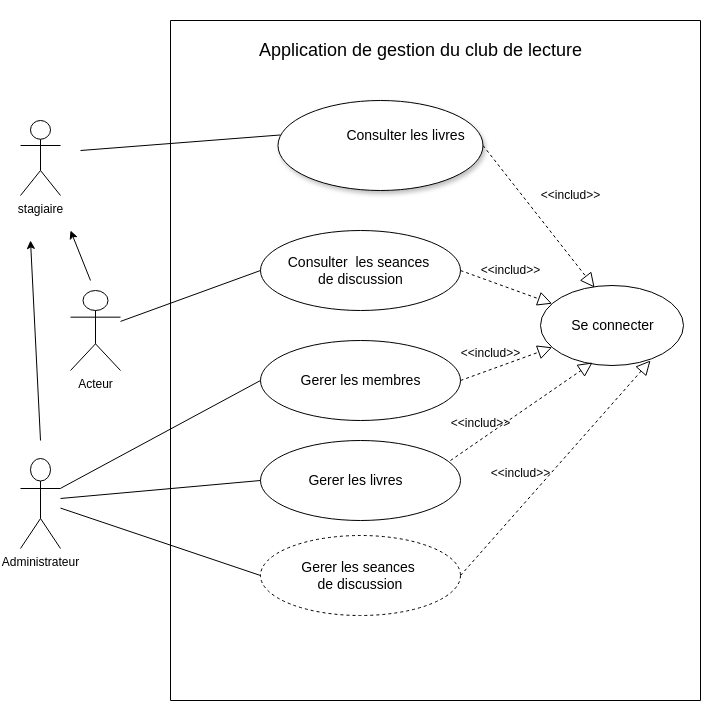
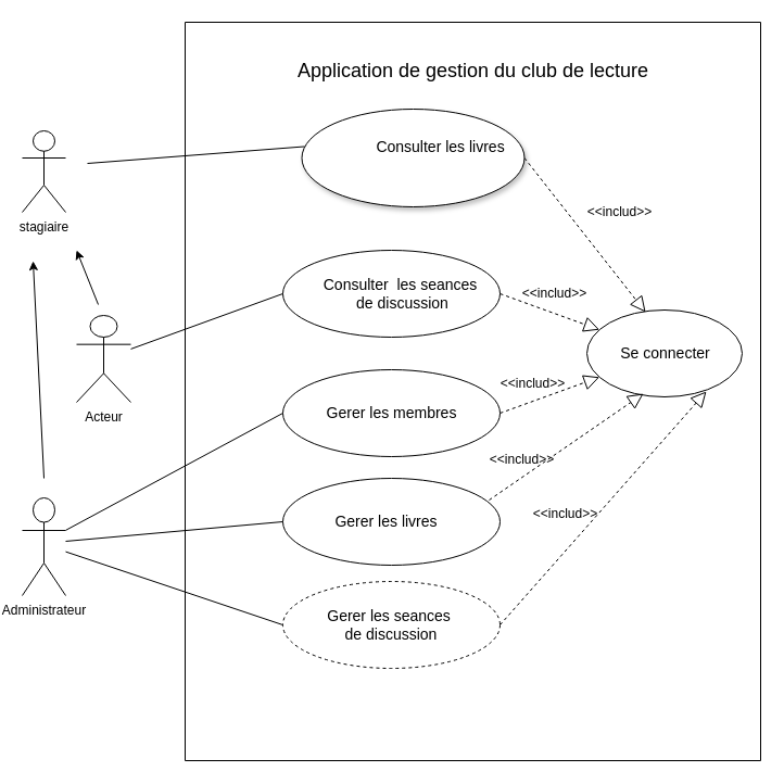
  <mxCell id="0" />
  <mxCell id="1" parent="0" />
  <mxCell id="2" value="" style="ellipse;whiteSpace=wrap;html=1;shadow=1;" vertex="1" parent="1"><mxGeometry x="277.5" y="100" width="205" height="90" as="geometry" /></mxCell>
  <mxCell id="3" value="stagiaire" style="shape=umlActor;verticalLabelPosition=bottom;verticalAlign=top;html=1;outlineConnect=0;" vertex="1" parent="1"><mxGeometry x="20" y="120" width="40" height="75" as="geometry" /></mxCell>
  <mxCell id="4" value="&lt;font style=&quot;font-size: 14px;&quot;&gt;Consulter les livres&lt;/font&gt;" style="text;html=1;align=center;verticalAlign=middle;resizable=0;points=[];autosize=1;strokeColor=none;fillColor=none;" vertex="1" parent="1"><mxGeometry x="335" y="120" width="140" height="30" as="geometry" /></mxCell>
  <mxCell id="5" value="" style="endArrow=none;html=1;rounded=0;entryX=0.012;entryY=0.383;entryDx=0;entryDy=0;entryPerimeter=0;" edge="1" parent="1" target="2"><mxGeometry width="50" height="50" relative="1" as="geometry"><mxPoint x="80" y="150" as="sourcePoint" /><mxPoint x="130" y="100" as="targetPoint" /><Array as="points" /></mxGeometry></mxCell>
  <mxCell id="6" value="Acteur" style="shape=umlActor;verticalLabelPosition=bottom;verticalAlign=top;html=1;outlineConnect=0;" vertex="1" parent="1"><mxGeometry x="70" y="290" width="50" height="80" as="geometry" /></mxCell>
  <mxCell id="7" value="" style="swimlane;startSize=0;" vertex="1" parent="1"><mxGeometry x="170" y="20" width="530" height="680" as="geometry"><mxRectangle x="148" y="40" width="420" height="600" as="alternateBounds" /></mxGeometry></mxCell>
  <mxCell id="8" value="" style="ellipse;whiteSpace=wrap;html=1;" vertex="1" parent="7"><mxGeometry x="90" y="210" width="200" height="80" as="geometry" /></mxCell>
- <mxCell id="9" value="&lt;font style=&quot;font-size: 14px;&quot;&gt;Consulter&amp;nbsp; les seances&amp;nbsp;&lt;/font&gt;&lt;div&gt;&lt;font style=&quot;font-size: 14px;&quot;&gt;de discussion&lt;/font&gt;&lt;/div&gt;" style="text;html=1;align=center;verticalAlign=middle;resizable=0;points=[];autosize=1;strokeColor=none;fillColor=none;" vertex="1" parent="7"><mxGeometry x="105" y="225" width="170" height="50" as="geometry" /></mxCell>
+ <mxCell id="9" value="&lt;font style=&quot;font-size: 14px;&quot;&gt;Consulter&amp;nbsp; les seances&amp;nbsp;&lt;/font&gt;&lt;div&gt;&lt;font style=&quot;font-size: 14px;&quot;&gt;de discussion&lt;/font&gt;&lt;/div&gt;" style="text;html=1;align=center;verticalAlign=middle;resizable=0;points=[];autosize=1;strokeColor=none;fillColor=none;" vertex="1" parent="7"><mxGeometry x="115" y="225" width="170" height="50" as="geometry" /></mxCell>
  <mxCell id="10" value="" style="ellipse;whiteSpace=wrap;html=1;" vertex="1" parent="7"><mxGeometry x="90" y="320" width="200" height="80" as="geometry" /></mxCell>
  <mxCell id="11" value="&lt;font style=&quot;font-size: 14px;&quot;&gt;Gerer les membres&lt;/font&gt;" style="text;html=1;align=center;verticalAlign=middle;resizable=0;points=[];autosize=1;strokeColor=none;fillColor=none;" vertex="1" parent="7"><mxGeometry x="120" y="345" width="140" height="30" as="geometry" /></mxCell>
  <mxCell id="12" value="" style="ellipse;whiteSpace=wrap;html=1;" vertex="1" parent="7"><mxGeometry x="90" y="420" width="200" height="80" as="geometry" /></mxCell>
  <mxCell id="13" value="&lt;font style=&quot;font-size: 14px;&quot;&gt;Gerer les livres&lt;/font&gt;" style="text;html=1;align=center;verticalAlign=middle;resizable=0;points=[];autosize=1;strokeColor=none;fillColor=none;" vertex="1" parent="7"><mxGeometry x="125" y="445" width="120" height="30" as="geometry" /></mxCell>
  <mxCell id="14" value="&lt;font style=&quot;font-size: 14px;&quot;&gt;Gerer les seances&amp;nbsp;&lt;/font&gt;&lt;div&gt;&lt;font style=&quot;font-size: 14px;&quot;&gt;de discussion&lt;/font&gt;&lt;/div&gt;" style="ellipse;whiteSpace=wrap;html=1;dashed=1;" vertex="1" parent="7"><mxGeometry x="90" y="515" width="200" height="80" as="geometry" /></mxCell>
  <mxCell id="15" value="" style="ellipse;whiteSpace=wrap;html=1;" vertex="1" parent="7"><mxGeometry x="370" y="265" width="143" height="80" as="geometry" /></mxCell>
  <mxCell id="16" value="&lt;font style=&quot;font-size: 14px;&quot;&gt;Se connecter&lt;/font&gt;" style="text;html=1;align=center;verticalAlign=middle;resizable=0;points=[];autosize=1;strokeColor=none;fillColor=none;" vertex="1" parent="7"><mxGeometry x="386.5" y="290" width="110" height="30" as="geometry" /></mxCell>
  <mxCell id="17" value="" style="endArrow=block;dashed=1;endFill=0;endSize=12;html=1;rounded=0;exitX=1;exitY=0.5;exitDx=0;exitDy=0;" edge="1" parent="7" source="8" target="15"><mxGeometry width="160" relative="1" as="geometry"><mxPoint x="320" y="340" as="sourcePoint" /><mxPoint x="480" y="340" as="targetPoint" /></mxGeometry></mxCell>
  <mxCell id="18" value="" style="endArrow=block;dashed=1;endFill=0;endSize=12;html=1;rounded=0;exitX=1;exitY=0.5;exitDx=0;exitDy=0;" edge="1" parent="7" source="10" target="15"><mxGeometry width="160" relative="1" as="geometry"><mxPoint x="300" y="370" as="sourcePoint" /><mxPoint x="480" y="340" as="targetPoint" /></mxGeometry></mxCell>
  <mxCell id="19" value="" style="endArrow=block;dashed=1;endFill=0;endSize=12;html=1;rounded=0;exitX=0.95;exitY=0.25;exitDx=0;exitDy=0;exitPerimeter=0;entryX=0.364;entryY=0.963;entryDx=0;entryDy=0;entryPerimeter=0;" edge="1" parent="7" source="12" target="15"><mxGeometry width="160" relative="1" as="geometry"><mxPoint x="320" y="340" as="sourcePoint" /><mxPoint x="480" y="340" as="targetPoint" /></mxGeometry></mxCell>
  <mxCell id="20" value="&amp;lt;&amp;lt;includ&amp;gt;&amp;gt;" style="text;html=1;align=center;verticalAlign=middle;resizable=0;points=[];autosize=1;strokeColor=none;fillColor=none;" vertex="1" parent="7"><mxGeometry x="360" y="160" width="80" height="30" as="geometry" /></mxCell>
  <mxCell id="21" value="&amp;lt;&amp;lt;includ&amp;gt;&amp;gt;" style="text;html=1;align=center;verticalAlign=middle;resizable=0;points=[];autosize=1;strokeColor=none;fillColor=none;" vertex="1" parent="7"><mxGeometry x="300" y="235" width="80" height="30" as="geometry" /></mxCell>
- <mxCell id="22" value="&lt;font style=&quot;font-size: 18px;&quot;&gt;Application de gestion du club de lecture&lt;/font&gt;" style="text;html=1;align=center;verticalAlign=middle;resizable=0;points=[];autosize=1;strokeColor=none;fillColor=none;" vertex="1" parent="7"><mxGeometry x="75" y="10" width="350" height="40" as="geometry" /></mxCell>
+ <mxCell id="22" value="&lt;font style=&quot;font-size: 18px;&quot;&gt;Application de gestion du club de lecture&lt;/font&gt;" style="text;html=1;align=center;verticalAlign=middle;resizable=0;points=[];autosize=1;strokeColor=none;fillColor=none;" vertex="1" parent="7"><mxGeometry x="90" y="25" width="350" height="40" as="geometry" /></mxCell>
  <mxCell id="23" value="" style="endArrow=none;html=1;rounded=0;entryX=0;entryY=0.5;entryDx=0;entryDy=0;" edge="1" parent="1" source="6" target="8"><mxGeometry width="50" height="50" relative="1" as="geometry"><mxPoint x="120" y="315" as="sourcePoint" /><mxPoint x="170" y="265" as="targetPoint" /></mxGeometry></mxCell>
  <mxCell id="24" value="" style="endArrow=none;html=1;rounded=0;entryX=0;entryY=0.5;entryDx=0;entryDy=0;" edge="1" parent="1" target="10"><mxGeometry width="50" height="50" relative="1" as="geometry"><mxPoint x="60" y="487.865" as="sourcePoint" /><mxPoint x="120" y="380" as="targetPoint" /><Array as="points" /></mxGeometry></mxCell>
  <mxCell id="25" value="" style="endArrow=none;html=1;rounded=0;entryX=0;entryY=0.5;entryDx=0;entryDy=0;" edge="1" parent="1" target="12"><mxGeometry width="50" height="50" relative="1" as="geometry"><mxPoint x="60" y="497.978" as="sourcePoint" /><mxPoint x="120" y="400" as="targetPoint" /></mxGeometry></mxCell>
  <mxCell id="26" value="" style="endArrow=none;html=1;rounded=0;entryX=0;entryY=0.5;entryDx=0;entryDy=0;" edge="1" parent="1" target="14"><mxGeometry width="50" height="50" relative="1" as="geometry"><mxPoint x="60" y="507.584" as="sourcePoint" /><mxPoint x="130" y="470" as="targetPoint" /></mxGeometry></mxCell>
  <mxCell id="27" value="" style="endArrow=classic;html=1;rounded=0;" edge="1" parent="1"><mxGeometry width="50" height="50" relative="1" as="geometry"><mxPoint x="40" y="440" as="sourcePoint" /><mxPoint x="30" y="240" as="targetPoint" /></mxGeometry></mxCell>
  <mxCell id="28" value="" style="endArrow=classic;html=1;rounded=0;" edge="1" parent="1"><mxGeometry width="50" height="50" relative="1" as="geometry"><mxPoint x="90" y="280" as="sourcePoint" /><mxPoint x="70" y="230" as="targetPoint" /></mxGeometry></mxCell>
  <mxCell id="29" value="" style="endArrow=block;dashed=1;endFill=0;endSize=12;html=1;rounded=0;exitX=1;exitY=0.5;exitDx=0;exitDy=0;entryX=0.378;entryY=0.025;entryDx=0;entryDy=0;entryPerimeter=0;" edge="1" parent="1" source="2" target="15"><mxGeometry width="160" relative="1" as="geometry"><mxPoint x="490" y="150" as="sourcePoint" /><mxPoint x="600" y="280" as="targetPoint" /></mxGeometry></mxCell>
  <mxCell id="30" value="" style="endArrow=block;dashed=1;endFill=0;endSize=12;html=1;rounded=0;exitX=1;exitY=0.5;exitDx=0;exitDy=0;" edge="1" parent="1" source="14"><mxGeometry width="160" relative="1" as="geometry"><mxPoint x="490" y="360" as="sourcePoint" /><mxPoint x="650" y="360" as="targetPoint" /></mxGeometry></mxCell>
  <mxCell id="31" value="&amp;lt;&amp;lt;includ&amp;gt;&amp;gt;" style="text;html=1;align=center;verticalAlign=middle;resizable=0;points=[];autosize=1;strokeColor=none;fillColor=none;" vertex="1" parent="1"><mxGeometry x="450" y="338" width="80" height="30" as="geometry" /></mxCell>
  <mxCell id="32" value="&amp;lt;&amp;lt;includ&amp;gt;&amp;gt;" style="text;html=1;align=center;verticalAlign=middle;resizable=0;points=[];autosize=1;strokeColor=none;fillColor=none;" vertex="1" parent="1"><mxGeometry x="440" y="408" width="80" height="30" as="geometry" /></mxCell>
  <mxCell id="33" value="&amp;lt;&amp;lt;includ&amp;gt;&amp;gt;" style="text;html=1;align=center;verticalAlign=middle;resizable=0;points=[];autosize=1;strokeColor=none;fillColor=none;" vertex="1" parent="1"><mxGeometry x="480" y="458" width="80" height="30" as="geometry" /></mxCell>
  <mxCell id="34" value="Administrateur" style="shape=umlActor;verticalLabelPosition=bottom;verticalAlign=top;html=1;" vertex="1" parent="1"><mxGeometry x="20" y="458" width="40" height="90" as="geometry" /></mxCell>
